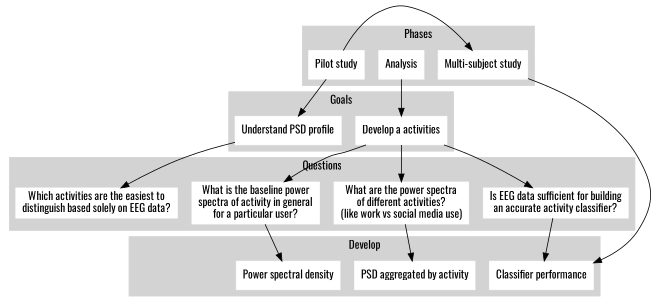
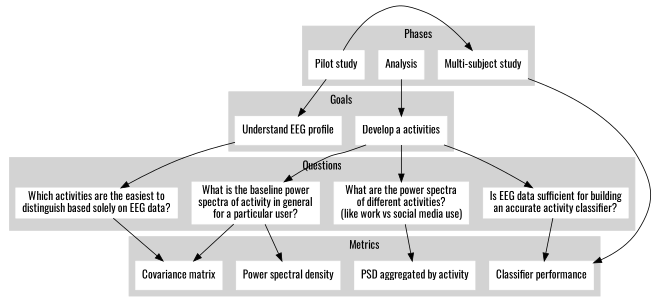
  digraph {
    fontname=Oswald
    node [color=white fontname=Oswald shape=box style=filled]
    edge [fontname=Oswald]
    n1 [label="Pilot study"]
    n2 [label="Multi-subject study"]
    n3 [label=Analysis]
    n4 [label="Which activities are the easiest to\ndistinguish based solely on EEG data?"]
    n5 [label="What is the baseline power\nspectra of activity in general\nfor a particular user?"]
    n6 [label="What are the power spectra\nof different activities?\n(like work vs social media use)"]
    n7 [label="Is EEG data sufficient for building\nan accurate activity classifier?"]
-   n8 [label="Understand PSD profile"]
+   n8 [label="Understand EEG profile"]
    n9 [label="Develop a activities"]
    n10 [label="Power spectral density"]
+   n11 [label="Covariance matrix"]
    n12 [label="PSD aggregated by activity"]
    n13 [label="Classifier performance"]
    subgraph cluster_1 {
      color=lightgrey
      label=Phases
      style=filled
      subgraph sub_2 {
        color=lightgrey
        label=Phases
        rank=same
        style=filled
        n1
        n2
        n3
      }
    }
    subgraph cluster_3 {
      color=lightgrey
      label=Questions
      style=filled
      n4
      n5
      n6
      n7
    }
    subgraph cluster_4 {
      color=lightgrey
      label=Goals
      style=filled
      subgraph sub_5 {
        color=lightgrey
        label=Goals
        rank=same
        style=filled
        n8
        n9
      }
    }
    subgraph cluster_6 {
      color=lightgrey
-     label=Develop
+     label=Metrics
      style=filled
      n10
+     n11
      n12
      n13
    }
    n1 -> n2
    n1 -> n8
    n2 -> n13
    n3 -> n9
+   n4 -> n11
    n5 -> n10
+   n5 -> n11
    n6 -> n12
    n7 -> n13
    n8 -> n4
    n9 -> n5
    n9 -> n6
    n9 -> n7
  }
